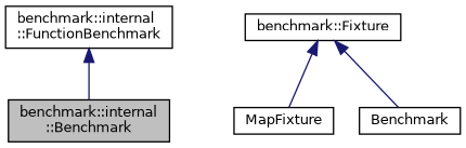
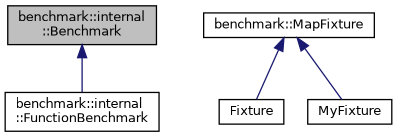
  digraph {
    node [color=black fillcolor=white fontname=Helvetica fontsize=10 shape=record style=filled]
    edge [color=midnightblue dir=back fontname=Helvetica fontsize=10 labelfontname=Helvetica labelfontsize=10 style=solid]
    n1 [fillcolor=grey75 fontcolor=black height=0.2 label="benchmark::internal\l::Benchmark" width=0.4]
    n2 [height=0.2 label="benchmark::internal\l::FunctionBenchmark" width=0.4]
-   n3 [height=0.2 label="benchmark::Fixture" width=0.4]
-   n4 [height=0.2 label=MapFixture width=0.4]
-   n5 [height=0.2 label=Benchmark width=0.4]
-   n2 -> n1
+   n3 [height=0.2 label="benchmark::MapFixture" width=0.4]
+   n4 [height=0.2 label=Fixture width=0.4]
+   n5 [height=0.2 label=MyFixture width=0.4]
+   n1 -> n2
    n3 -> n4
    n3 -> n5
  }
